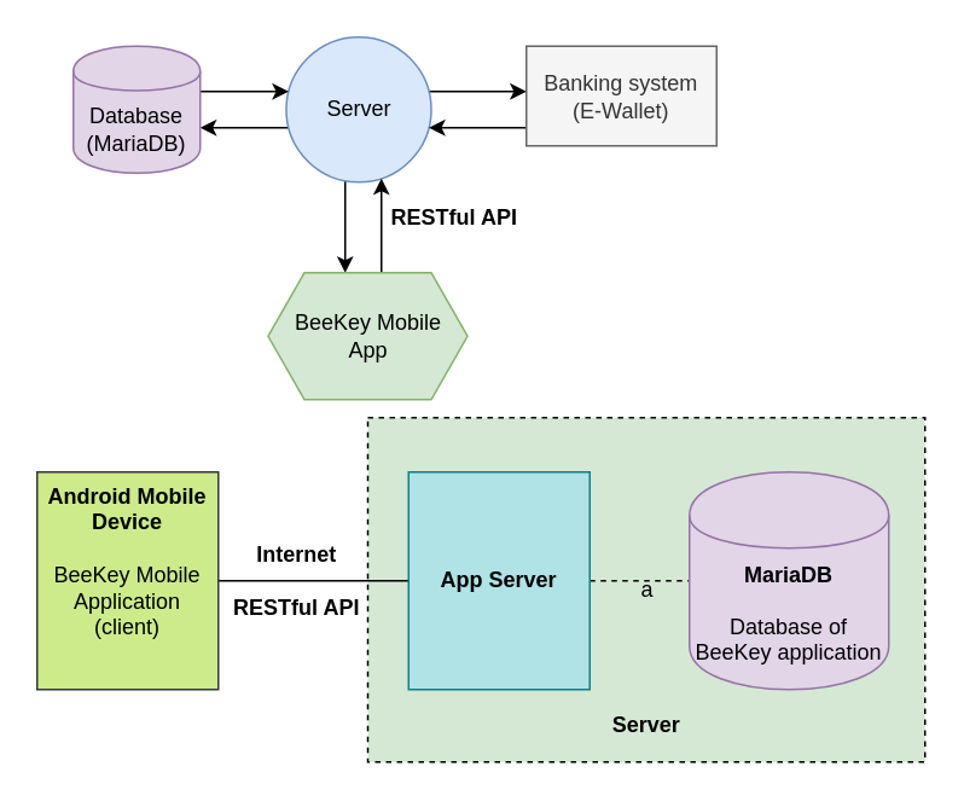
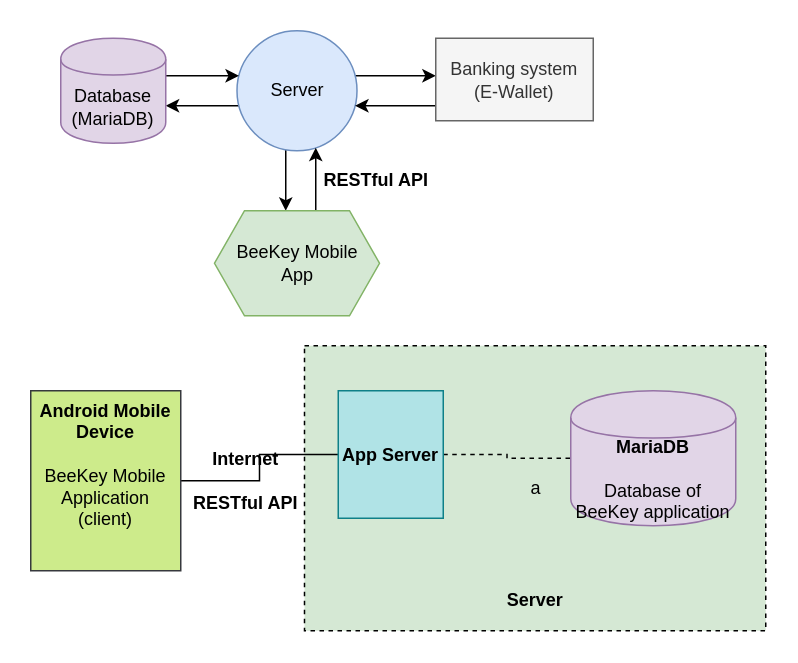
  <mxCell id="0" />
  <mxCell id="1" parent="0" />
  <mxCell id="2" value="a" style="rounded=0;whiteSpace=wrap;html=1;align=center;dashed=1;fillColor=#d5e8d4;" vertex="1" parent="1"><mxGeometry x="202.5" y="230" width="307.5" height="190" as="geometry" /></mxCell>
  <mxCell id="3" style="edgeStyle=orthogonalEdgeStyle;rounded=0;orthogonalLoop=1;jettySize=auto;html=1;" edge="1" parent="1" source="6" target="8"><mxGeometry relative="1" as="geometry"><Array as="points"><mxPoint x="120" y="70" /><mxPoint x="120" y="70" /></Array></mxGeometry></mxCell>
  <mxCell id="4" style="edgeStyle=orthogonalEdgeStyle;rounded=0;orthogonalLoop=1;jettySize=auto;html=1;" edge="1" parent="1" source="6" target="10"><mxGeometry relative="1" as="geometry"><Array as="points"><mxPoint x="270" y="50" /><mxPoint x="270" y="50" /></Array></mxGeometry></mxCell>
  <mxCell id="5" style="edgeStyle=orthogonalEdgeStyle;rounded=0;orthogonalLoop=1;jettySize=auto;html=1;" edge="1" parent="1" source="6" target="12"><mxGeometry relative="1" as="geometry"><Array as="points"><mxPoint x="190" y="110" /><mxPoint x="190" y="110" /></Array></mxGeometry></mxCell>
  <mxCell id="6" value="Server" style="ellipse;whiteSpace=wrap;html=1;aspect=fixed;fillColor=#dae8fc;strokeColor=#6c8ebf;" vertex="1" parent="1"><mxGeometry x="157.5" y="20" width="80" height="80" as="geometry" /></mxCell>
  <mxCell id="7" style="edgeStyle=orthogonalEdgeStyle;rounded=0;orthogonalLoop=1;jettySize=auto;html=1;" edge="1" parent="1" source="8" target="6"><mxGeometry relative="1" as="geometry"><Array as="points"><mxPoint x="130" y="50" /><mxPoint x="130" y="50" /></Array></mxGeometry></mxCell>
  <mxCell id="8" value="Database (MariaDB)" style="shape=cylinder;whiteSpace=wrap;html=1;boundedLbl=1;backgroundOutline=1;fillColor=#e1d5e7;strokeColor=#9673a6;" vertex="1" parent="1"><mxGeometry x="40" y="25" width="70" height="70" as="geometry" /></mxCell>
  <mxCell id="9" style="edgeStyle=orthogonalEdgeStyle;rounded=0;orthogonalLoop=1;jettySize=auto;html=1;" edge="1" parent="1" source="10" target="6"><mxGeometry relative="1" as="geometry"><Array as="points"><mxPoint x="280" y="70" /><mxPoint x="280" y="70" /></Array></mxGeometry></mxCell>
  <mxCell id="10" value="Banking system &lt;br&gt;(E-Wallet)" style="rounded=0;whiteSpace=wrap;html=1;fillColor=#f5f5f5;strokeColor=#666666;fontColor=#333333;" vertex="1" parent="1"><mxGeometry x="290" y="25" width="105" height="55" as="geometry" /></mxCell>
  <mxCell id="11" style="edgeStyle=orthogonalEdgeStyle;rounded=0;orthogonalLoop=1;jettySize=auto;html=1;" edge="1" parent="1" source="12" target="6"><mxGeometry relative="1" as="geometry"><Array as="points"><mxPoint x="210" y="110" /><mxPoint x="210" y="110" /></Array></mxGeometry></mxCell>
- <mxCell id="12" value="BeeKey Mobile&lt;br&gt;App" style="shape=hexagon;perimeter=hexagonPerimeter2;whiteSpace=wrap;html=1;fixedSize=1;fillColor=#d5e8d4;strokeColor=#82b366;" vertex="1" parent="1"><mxGeometry x="147.5" y="150" width="110" height="70" as="geometry" /></mxCell>
+ <mxCell id="12" value="BeeKey Mobile&lt;br&gt;App" style="shape=hexagon;perimeter=hexagonPerimeter2;whiteSpace=wrap;html=1;fixedSize=1;fillColor=#d5e8d4;strokeColor=#82b366;" vertex="1" parent="1"><mxGeometry x="142.5" y="140" width="110" height="70" as="geometry" /></mxCell>
  <mxCell id="13" style="edgeStyle=orthogonalEdgeStyle;rounded=0;orthogonalLoop=1;jettySize=auto;html=1;endArrow=none;endFill=0;" edge="1" parent="1" source="14" target="16"><mxGeometry relative="1" as="geometry" /></mxCell>
  <mxCell id="14" value="&lt;b&gt;Android Mobile Device&lt;br&gt;&lt;/b&gt;&lt;br&gt;BeeKey Mobile&lt;br&gt;Application&lt;br&gt;(client)" style="rounded=0;whiteSpace=wrap;html=1;align=center;verticalAlign=top;fillColor=#cdeb8b;strokeColor=#36393d;" vertex="1" parent="1"><mxGeometry x="20" y="260" width="100" height="120" as="geometry" /></mxCell>
  <mxCell id="15" style="edgeStyle=orthogonalEdgeStyle;rounded=0;orthogonalLoop=1;jettySize=auto;html=1;endArrow=none;endFill=0;dashed=1;" edge="1" parent="1" source="16" target="17"><mxGeometry relative="1" as="geometry" /></mxCell>
- <mxCell id="16" value="&lt;b&gt;App Server&lt;/b&gt;" style="rounded=0;whiteSpace=wrap;html=1;align=center;fillColor=#b0e3e6;strokeColor=#0e8088;" vertex="1" parent="1"><mxGeometry x="225" y="260" width="100" height="120" as="geometry" /></mxCell>
- <mxCell id="17" value="&lt;b&gt;MariaDB&lt;/b&gt;&lt;br&gt;&lt;br&gt;Database of BeeKey application" style="shape=cylinder;whiteSpace=wrap;html=1;boundedLbl=1;backgroundOutline=1;fillColor=#e1d5e7;strokeColor=#9673a6;" vertex="1" parent="1"><mxGeometry x="380" y="260" width="110" height="120" as="geometry" /></mxCell>
+ <mxCell id="16" value="&lt;b&gt;App Server&lt;/b&gt;" style="rounded=0;whiteSpace=wrap;html=1;align=center;fillColor=#b0e3e6;strokeColor=#0e8088;" vertex="1" parent="1"><mxGeometry x="225" y="260" width="70" height="85" as="geometry" /></mxCell>
+ <mxCell id="17" value="&lt;b&gt;MariaDB&lt;/b&gt;&lt;br&gt;&lt;br&gt;Database of BeeKey application" style="shape=cylinder;whiteSpace=wrap;html=1;boundedLbl=1;backgroundOutline=1;fillColor=#e1d5e7;strokeColor=#9673a6;" vertex="1" parent="1"><mxGeometry x="380" y="260" width="110" height="90" as="geometry" /></mxCell>
  <mxCell id="18" value="RESTful API" style="text;html=1;align=center;verticalAlign=middle;resizable=0;points=[];autosize=1;fontStyle=1" vertex="1" parent="1"><mxGeometry x="205" y="110" width="90" height="20" as="geometry" /></mxCell>
  <mxCell id="19" value="Internet&lt;br&gt;&lt;br&gt;RESTful API" style="text;html=1;align=center;verticalAlign=middle;resizable=0;points=[];autosize=1;fontStyle=1" vertex="1" parent="1"><mxGeometry x="117.5" y="295" width="90" height="50" as="geometry" /></mxCell>
  <mxCell id="20" value="Server" style="text;html=1;align=center;verticalAlign=middle;resizable=0;points=[];autosize=1;fontStyle=1" vertex="1" parent="1"><mxGeometry x="331.25" y="390" width="50" height="20" as="geometry" /></mxCell>
